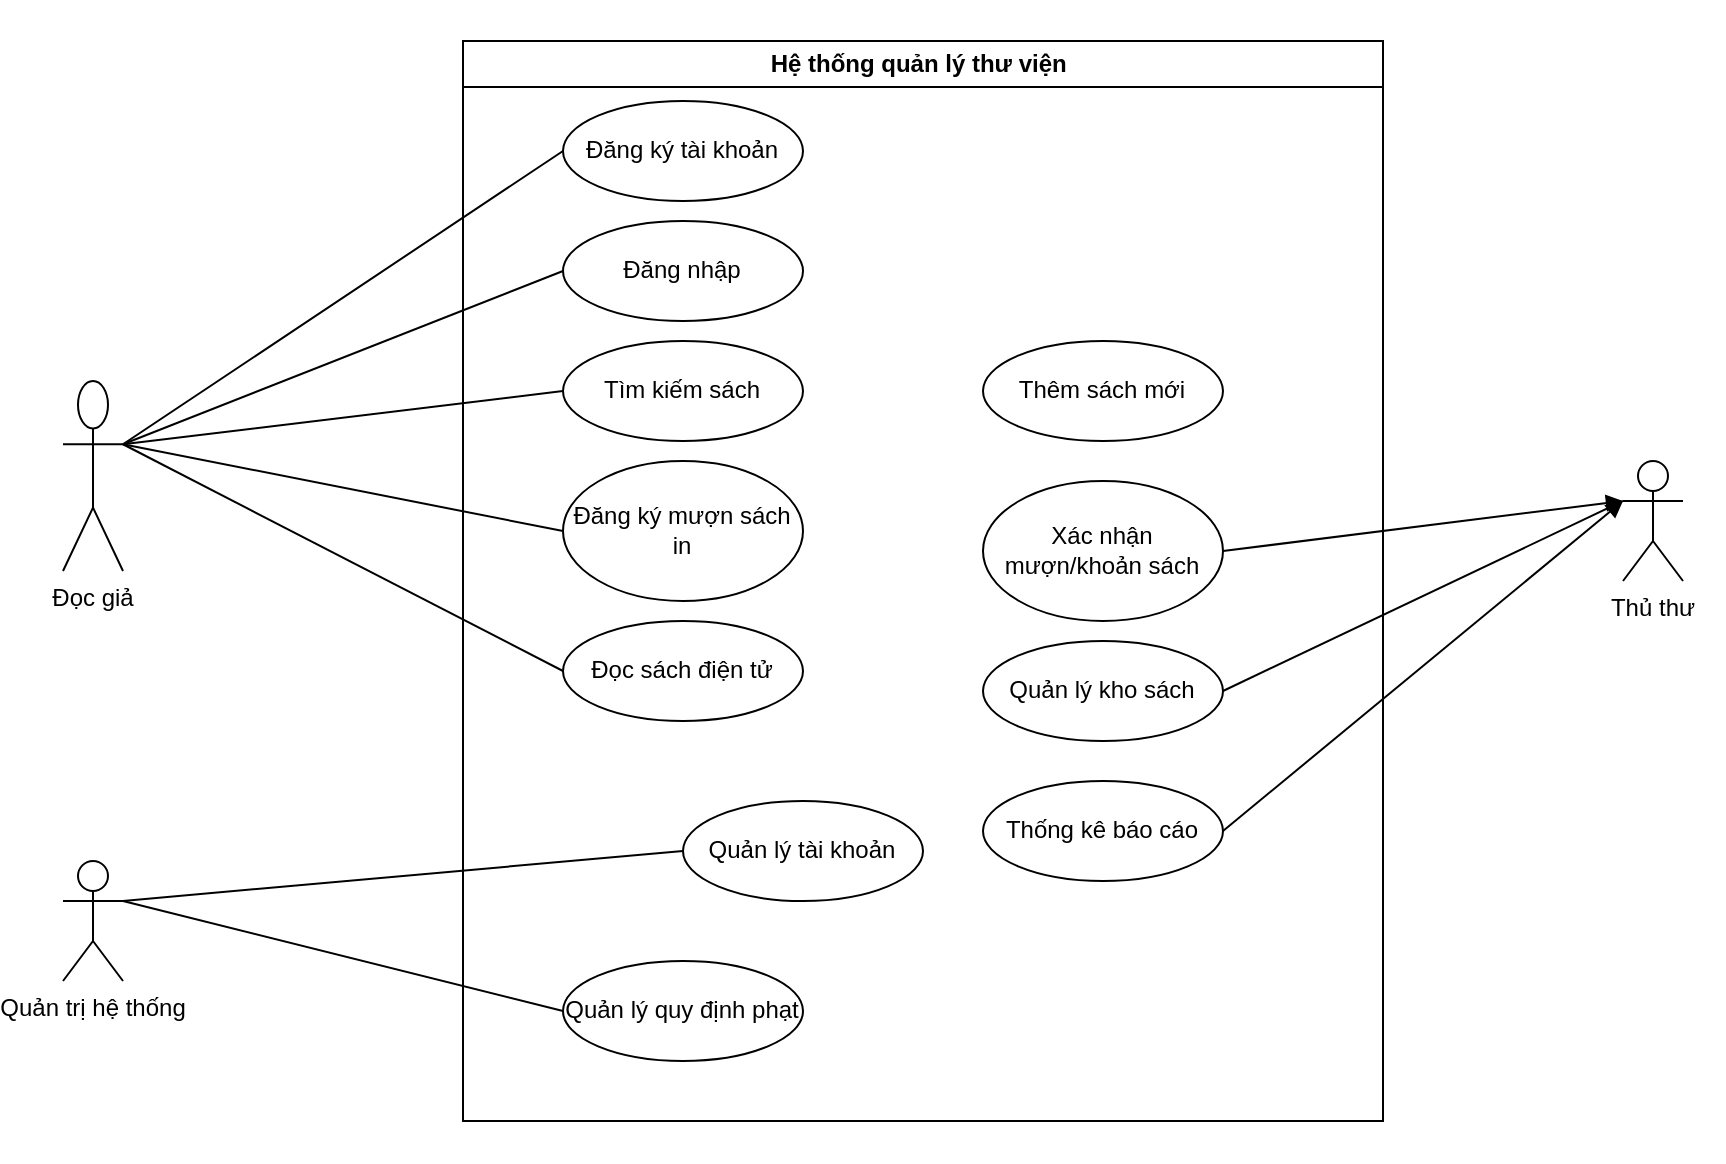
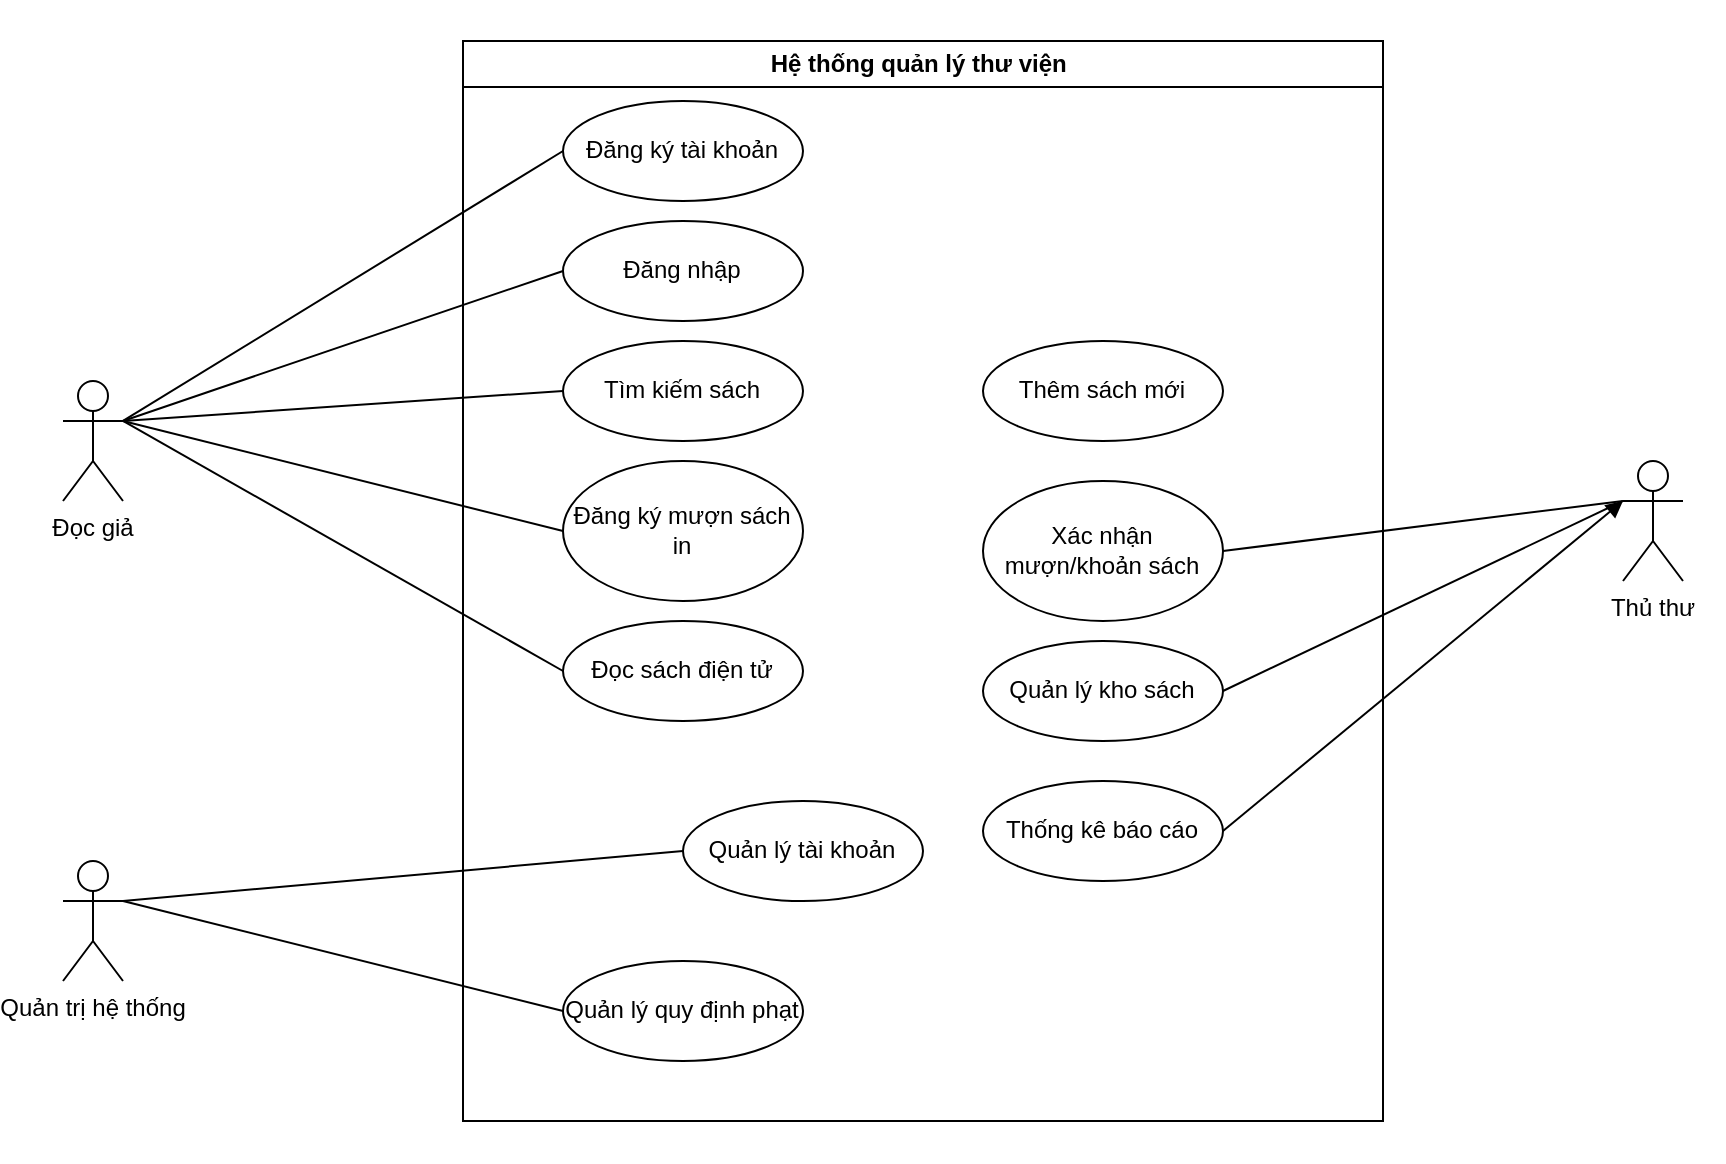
  <mxCell id="0" />
  <mxCell id="1" parent="0" />
  <mxCell id="2" value="Hệ thống quản lý thư viện&amp;nbsp;" style="swimlane;whiteSpace=wrap;html=1;" vertex="1" parent="1"><mxGeometry x="220" y="20" width="460" height="540" as="geometry" /></mxCell>
  <mxCell id="3" value="Đăng ký tài khoản" style="ellipse;whiteSpace=wrap;html=1;" vertex="1" parent="2"><mxGeometry x="50" y="30" width="120" height="50" as="geometry" /></mxCell>
  <mxCell id="4" value="Đăng nhập" style="ellipse;whiteSpace=wrap;html=1;" vertex="1" parent="2"><mxGeometry x="50" y="90" width="120" height="50" as="geometry" /></mxCell>
  <mxCell id="5" value="Tìm kiếm sách" style="ellipse;whiteSpace=wrap;html=1;" vertex="1" parent="2"><mxGeometry x="50" y="150" width="120" height="50" as="geometry" /></mxCell>
  <mxCell id="6" value="Đăng ký mượn sách in" style="ellipse;whiteSpace=wrap;html=1;" vertex="1" parent="2"><mxGeometry x="50" y="210" width="120" height="70" as="geometry" /></mxCell>
  <mxCell id="7" value="Đọc sách điện tử" style="ellipse;whiteSpace=wrap;html=1;" vertex="1" parent="2"><mxGeometry x="50" y="290" width="120" height="50" as="geometry" /></mxCell>
  <mxCell id="8" value="Quản lý tài khoản" style="ellipse;whiteSpace=wrap;html=1;" vertex="1" parent="2"><mxGeometry x="110" y="380" width="120" height="50" as="geometry" /></mxCell>
  <mxCell id="9" value="Quản lý quy định phạt" style="ellipse;whiteSpace=wrap;html=1;" vertex="1" parent="2"><mxGeometry x="50" y="460" width="120" height="50" as="geometry" /></mxCell>
  <mxCell id="10" value="Thêm sách mới" style="ellipse;whiteSpace=wrap;html=1;" vertex="1" parent="2"><mxGeometry x="260" y="150" width="120" height="50" as="geometry" /></mxCell>
  <mxCell id="11" value="Xác nhận mượn/khoản sách" style="ellipse;whiteSpace=wrap;html=1;" vertex="1" parent="2"><mxGeometry x="260" y="220" width="120" height="70" as="geometry" /></mxCell>
  <mxCell id="12" value="Quản lý kho sách" style="ellipse;whiteSpace=wrap;html=1;" vertex="1" parent="2"><mxGeometry x="260" y="300" width="120" height="50" as="geometry" /></mxCell>
  <mxCell id="13" value="Thống kê báo cáo" style="ellipse;whiteSpace=wrap;html=1;" vertex="1" parent="2"><mxGeometry x="260" y="370" width="120" height="50" as="geometry" /></mxCell>
- <mxCell id="14" value="Đọc giả" style="shape=umlActor;verticalLabelPosition=bottom;verticalAlign=top;html=1;outlineConnect=0;" vertex="1" parent="1"><mxGeometry x="20" y="190" width="30" height="95" as="geometry" /></mxCell>
+ <mxCell id="14" value="Đọc giả" style="shape=umlActor;verticalLabelPosition=bottom;verticalAlign=top;html=1;outlineConnect=0;" vertex="1" parent="1"><mxGeometry x="20" y="190" width="30" height="60" as="geometry" /></mxCell>
  <mxCell id="15" value="Quản trị hệ thống" style="shape=umlActor;verticalLabelPosition=bottom;verticalAlign=top;html=1;outlineConnect=0;" vertex="1" parent="1"><mxGeometry x="20" y="430" width="30" height="60" as="geometry" /></mxCell>
  <mxCell id="16" value="Thủ thư" style="shape=umlActor;verticalLabelPosition=bottom;verticalAlign=top;html=1;outlineConnect=0;" vertex="1" parent="1"><mxGeometry x="800" y="230" width="30" height="60" as="geometry" /></mxCell>
  <mxCell id="17" value="" style="endArrow=none;html=1;rounded=0;exitX=1;exitY=0.333;exitDx=0;exitDy=0;exitPerimeter=0;entryX=0;entryY=0.5;entryDx=0;entryDy=0;" edge="1" parent="1" source="14" target="3"><mxGeometry width="50" height="50" relative="1" as="geometry"><mxPoint x="520" y="430" as="sourcePoint" /><mxPoint x="570" y="380" as="targetPoint" /></mxGeometry></mxCell>
  <mxCell id="18" value="" style="endArrow=none;html=1;rounded=0;exitX=1;exitY=0.333;exitDx=0;exitDy=0;exitPerimeter=0;entryX=0;entryY=0.5;entryDx=0;entryDy=0;" edge="1" parent="1" source="14" target="4"><mxGeometry width="50" height="50" relative="1" as="geometry"><mxPoint x="520" y="430" as="sourcePoint" /><mxPoint x="570" y="380" as="targetPoint" /></mxGeometry></mxCell>
  <mxCell id="19" value="" style="endArrow=none;html=1;rounded=0;exitX=1;exitY=0.333;exitDx=0;exitDy=0;exitPerimeter=0;entryX=0;entryY=0.5;entryDx=0;entryDy=0;" edge="1" parent="1" source="14" target="5"><mxGeometry width="50" height="50" relative="1" as="geometry"><mxPoint x="520" y="430" as="sourcePoint" /><mxPoint x="570" y="380" as="targetPoint" /></mxGeometry></mxCell>
  <mxCell id="20" value="" style="endArrow=none;html=1;rounded=0;exitX=1;exitY=0.333;exitDx=0;exitDy=0;exitPerimeter=0;entryX=0;entryY=0.5;entryDx=0;entryDy=0;" edge="1" parent="1" source="14" target="6"><mxGeometry width="50" height="50" relative="1" as="geometry"><mxPoint x="520" y="430" as="sourcePoint" /><mxPoint x="570" y="380" as="targetPoint" /></mxGeometry></mxCell>
  <mxCell id="21" value="" style="endArrow=none;html=1;rounded=0;exitX=1;exitY=0.333;exitDx=0;exitDy=0;exitPerimeter=0;entryX=0;entryY=0.5;entryDx=0;entryDy=0;" edge="1" parent="1" source="14" target="7"><mxGeometry width="50" height="50" relative="1" as="geometry"><mxPoint x="520" y="430" as="sourcePoint" /><mxPoint x="570" y="380" as="targetPoint" /></mxGeometry></mxCell>
  <mxCell id="22" value="" style="endArrow=none;html=1;rounded=0;exitX=1;exitY=0.333;exitDx=0;exitDy=0;exitPerimeter=0;entryX=0;entryY=0.5;entryDx=0;entryDy=0;" edge="1" parent="1" source="15" target="8"><mxGeometry width="50" height="50" relative="1" as="geometry"><mxPoint x="520" y="430" as="sourcePoint" /><mxPoint x="570" y="380" as="targetPoint" /></mxGeometry></mxCell>
  <mxCell id="23" value="" style="endArrow=none;html=1;rounded=0;exitX=1;exitY=0.333;exitDx=0;exitDy=0;exitPerimeter=0;entryX=0;entryY=0.5;entryDx=0;entryDy=0;" edge="1" parent="1" source="15" target="9"><mxGeometry width="50" height="50" relative="1" as="geometry"><mxPoint x="520" y="430" as="sourcePoint" /><mxPoint x="570" y="380" as="targetPoint" /></mxGeometry></mxCell>
- <mxCell id="24" value="" style="endArrow=block;html=1;rounded=0;entryX=0;entryY=0.333;entryDx=0;entryDy=0;entryPerimeter=0;exitX=1;exitY=0.5;exitDx=0;exitDy=0;" edge="1" parent="1" source="11" target="16"><mxGeometry width="50" height="50" relative="1" as="geometry"><mxPoint x="520" y="430" as="sourcePoint" /><mxPoint x="570" y="380" as="targetPoint" /></mxGeometry></mxCell>
+ <mxCell id="24" value="" style="endArrow=none;html=1;rounded=0;entryX=0;entryY=0.333;entryDx=0;entryDy=0;entryPerimeter=0;exitX=1;exitY=0.5;exitDx=0;exitDy=0;" edge="1" parent="1" source="11" target="16"><mxGeometry width="50" height="50" relative="1" as="geometry"><mxPoint x="520" y="430" as="sourcePoint" /><mxPoint x="570" y="380" as="targetPoint" /></mxGeometry></mxCell>
  <mxCell id="25" value="" style="endArrow=none;html=1;rounded=0;entryX=0;entryY=0.333;entryDx=0;entryDy=0;entryPerimeter=0;exitX=1;exitY=0.5;exitDx=0;exitDy=0;" edge="1" parent="1" source="12" target="16"><mxGeometry width="50" height="50" relative="1" as="geometry"><mxPoint x="520" y="430" as="sourcePoint" /><mxPoint x="570" y="380" as="targetPoint" /></mxGeometry></mxCell>
  <mxCell id="26" value="" style="endArrow=block;html=1;rounded=0;entryX=0;entryY=0.333;entryDx=0;entryDy=0;entryPerimeter=0;exitX=1;exitY=0.5;exitDx=0;exitDy=0;" edge="1" parent="1" source="13" target="16"><mxGeometry width="50" height="50" relative="1" as="geometry"><mxPoint x="520" y="430" as="sourcePoint" /><mxPoint x="570" y="380" as="targetPoint" /></mxGeometry></mxCell>
